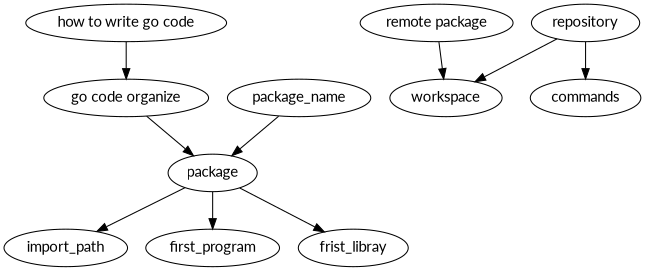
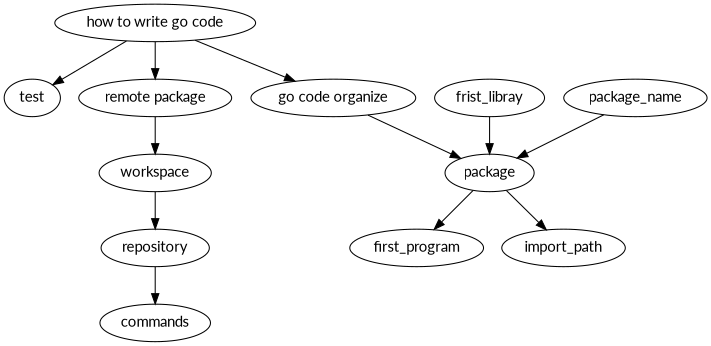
  digraph {
    fontname=Lato
    node [fontname=Lato]
    edge [fontname=Lato]
    n1 [label="how to write go code"]
    n2 [label="go code organize"]
    n3 [label="remote package"]
+   test
    package
    workspace
    repository
    import_path
    first_program
    frist_libray
    commands
    package_name
    n1 -> n2
+   n1 -> n3
+   n1 -> test
    n2 -> package
    n3 -> workspace
    package -> import_path
    package -> first_program
-   package -> frist_libray
-   repository -> workspace
+   frist_libray -> package
+   workspace -> repository
    repository -> commands
    package_name -> package
  }
